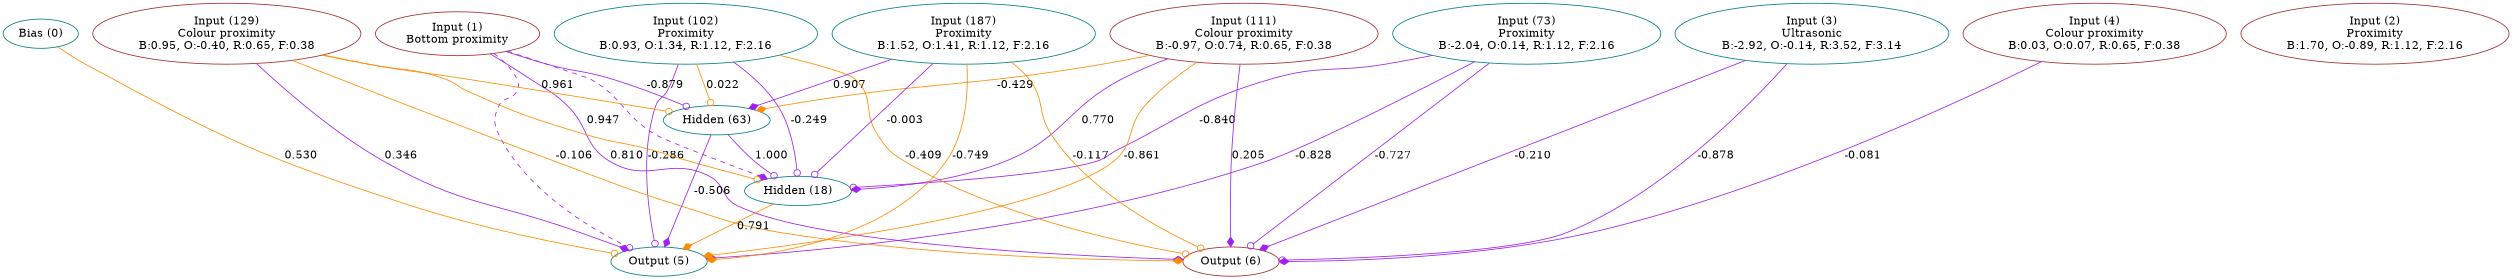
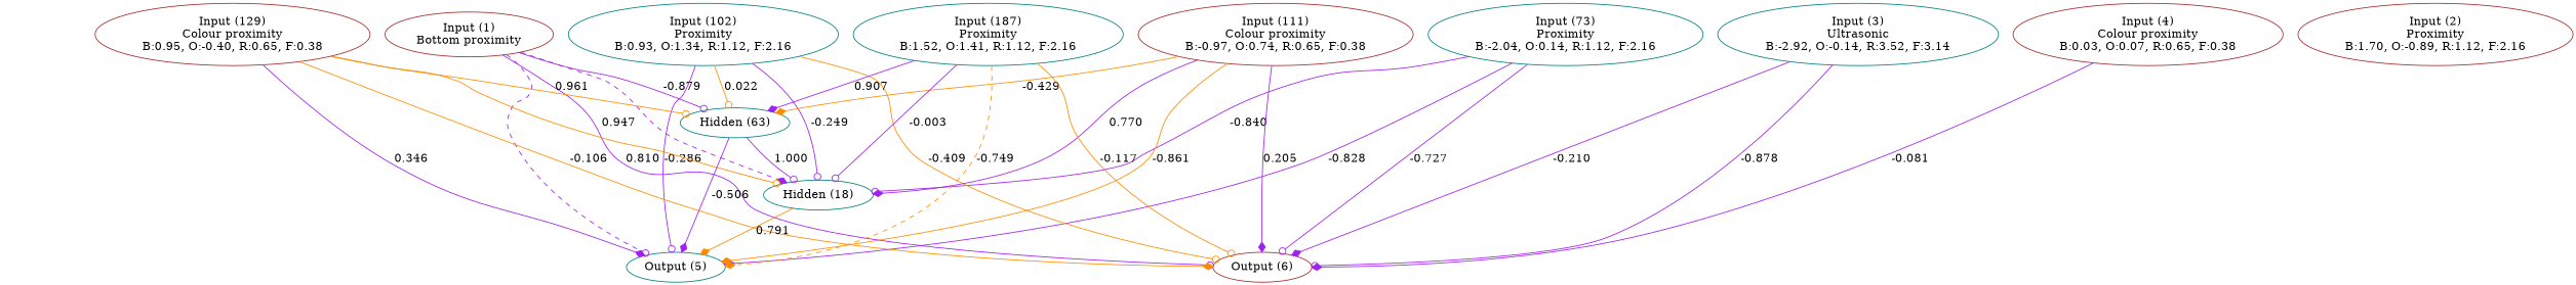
  digraph {
    node [color=teal]
    edge [arrowhead=odot color=purple]
-   n1 [label="Bias (0)"]
    n2 [color=brown label="Input (1)\nBottom proximity"]
    n3 [color=brown label="Input (2)\nProximity\nB:1.70, O:-0.89, R:1.12, F:2.16"]
    n4 [label="Input (3)\nUltrasonic\nB:-2.92, O:-0.14, R:3.52, F:3.14"]
    n5 [color=brown label="Input (4)\nColour proximity\nB:0.03, O:0.07, R:0.65, F:0.38"]
    n6 [label="Input (73)\nProximity\nB:-2.04, O:0.14, R:1.12, F:2.16"]
    n7 [label="Input (102)\nProximity\nB:0.93, O:1.34, R:1.12, F:2.16"]
    n8 [color=brown label="Input (111)\nColour proximity\nB:-0.97, O:0.74, R:0.65, F:0.38"]
    n9 [color=brown label="Input (129)\nColour proximity\nB:0.95, O:-0.40, R:0.65, F:0.38"]
    n10 [label="Input (187)\nProximity\nB:1.52, O:1.41, R:1.12, F:2.16"]
    n11 [label="Output (5)"]
    n12 [color=brown label="Output (6)"]
    n13 [label="Hidden (18)"]
    n14 [label="Hidden (63)"]
    subgraph sub_1 {
      rank=same
-     n1
      n2
      n3
      n4
      n5
      n6
      n7
      n8
      n9
      n10
    }
    subgraph sub_2 {
      rank=same
      n11
      n12
    }
-   n1 -> n11 [color=darkorange label=0.530]
    n2 -> n11 [style=dashed]
-   n2 -> n12 [arrowhead=diamond label=0.810]
+   n2 -> n12 [label=0.810]
    n2 -> n13 [arrowhead=diamond style=dashed]
    n2 -> n14 [label=-0.879]
    n4 -> n12 [label=-0.878]
    n4 -> n12 [arrowhead=diamond label=-0.210]
    n5 -> n12 [arrowhead=diamond label=-0.081]
    n6 -> n11 [arrowhead=diamond label=-0.828]
    n6 -> n12 [label=-0.727]
    n6 -> n13 [label=-0.840]
    n7 -> n11 [label=-0.286]
    n7 -> n12 [color=darkorange label=-0.409]
    n7 -> n13 [label=-0.249]
    n7 -> n14 [color=darkorange label=0.022]
    n8 -> n11 [arrowhead=diamond color=darkorange label=-0.861]
    n8 -> n12 [arrowhead=diamond label=0.205]
    n8 -> n13 [arrowhead=diamond label=0.770]
    n8 -> n14 [arrowhead=diamond color=darkorange label=-0.429]
    n9 -> n11 [arrowhead=diamond label=0.346]
    n9 -> n12 [arrowhead=diamond color=darkorange label=-0.106]
    n9 -> n13 [color=darkorange label=0.947]
    n9 -> n14 [color=darkorange label=0.961]
-   n10 -> n11 [arrowhead=diamond color=darkorange label=-0.749]
+   n10 -> n11 [arrowhead=diamond color=darkorange label=-0.749 style=dashed]
    n10 -> n12 [color=darkorange label=-0.117]
    n10 -> n13 [label=-0.003]
    n10 -> n14 [arrowhead=diamond label=0.907]
    n13 -> n11 [arrowhead=diamond color=darkorange label=0.791]
    n14 -> n11 [arrowhead=diamond label=-0.506]
    n14 -> n13 [label=1.000]
  }
